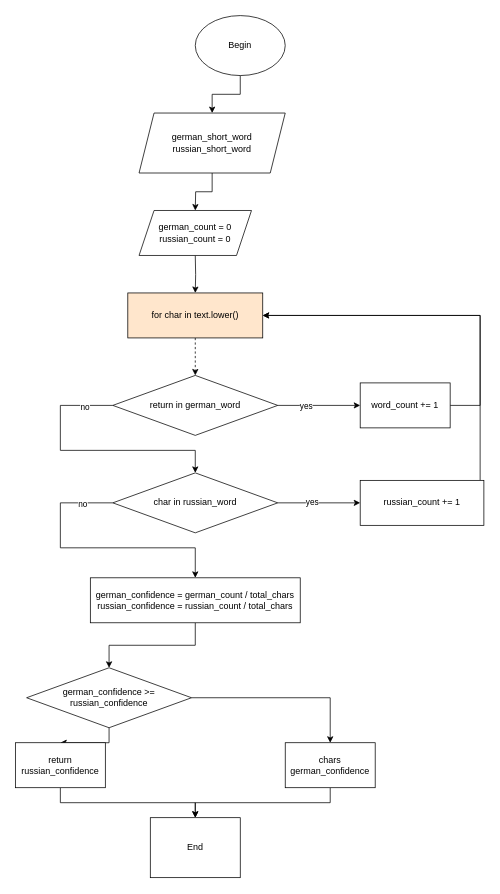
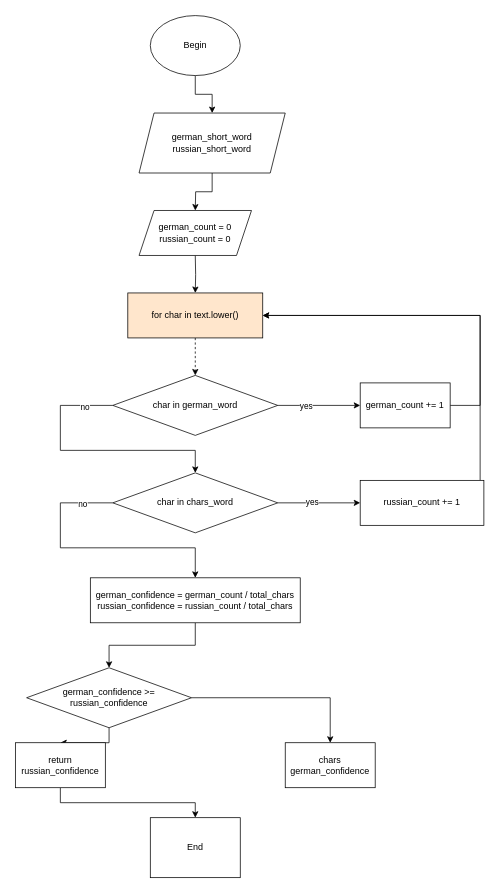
  <mxCell id="0" />
  <mxCell id="1" parent="0" />
  <mxCell id="2" style="edgeStyle=orthogonalEdgeStyle;rounded=0;orthogonalLoop=1;jettySize=auto;html=1;" parent="1" source="3" target="5" edge="1"><mxGeometry relative="1" as="geometry" /></mxCell>
- <mxCell id="3" value="Begin" style="ellipse;whiteSpace=wrap;html=1;" parent="1" vertex="1"><mxGeometry x="260" y="20" width="120" height="80" as="geometry" /></mxCell>
+ <mxCell id="3" value="Begin" style="ellipse;whiteSpace=wrap;html=1;" parent="1" vertex="1"><mxGeometry x="200" y="20" width="120" height="80" as="geometry" /></mxCell>
  <mxCell id="4" style="edgeStyle=orthogonalEdgeStyle;rounded=0;orthogonalLoop=1;jettySize=auto;html=1;" parent="1" source="5" edge="1"><mxGeometry relative="1" as="geometry"><mxPoint x="260" y="280" as="targetPoint" /></mxGeometry></mxCell>
  <mxCell id="5" value="german_short_word&lt;br&gt;russian_short_word" style="shape=parallelogram;perimeter=parallelogramPerimeter;whiteSpace=wrap;html=1;fixedSize=1;" parent="1" vertex="1"><mxGeometry x="185" y="150" width="195" height="80" as="geometry" /></mxCell>
  <mxCell id="6" style="edgeStyle=orthogonalEdgeStyle;rounded=0;orthogonalLoop=1;jettySize=auto;html=1;" parent="1" target="8" edge="1"><mxGeometry relative="1" as="geometry"><mxPoint x="260" y="340" as="sourcePoint" /></mxGeometry></mxCell>
  <mxCell id="7" style="edgeStyle=orthogonalEdgeStyle;rounded=0;orthogonalLoop=1;jettySize=auto;html=1;dashed=1;" parent="1" source="8" target="13" edge="1"><mxGeometry relative="1" as="geometry" /></mxCell>
  <mxCell id="8" value="for char in text.lower()" style="rounded=0;whiteSpace=wrap;html=1;fillColor=#ffe6cc;" parent="1" vertex="1"><mxGeometry x="170" y="390" width="180" height="60" as="geometry" /></mxCell>
  <mxCell id="9" style="edgeStyle=orthogonalEdgeStyle;rounded=0;orthogonalLoop=1;jettySize=auto;html=1;" parent="1" source="13" target="15" edge="1"><mxGeometry relative="1" as="geometry" /></mxCell>
  <mxCell id="10" value="yes" style="edgeLabel;html=1;align=center;verticalAlign=middle;resizable=0;points=[];" parent="9" vertex="1" connectable="0"><mxGeometry x="-0.32" relative="1" as="geometry"><mxPoint as="offset" /></mxGeometry></mxCell>
  <mxCell id="11" style="edgeStyle=orthogonalEdgeStyle;rounded=0;orthogonalLoop=1;jettySize=auto;html=1;" parent="1" source="13" target="20" edge="1"><mxGeometry relative="1" as="geometry"><Array as="points"><mxPoint x="80" y="540" /><mxPoint x="80" y="600" /><mxPoint x="260" y="600" /></Array></mxGeometry></mxCell>
  <mxCell id="12" value="no" style="edgeLabel;html=1;align=center;verticalAlign=middle;resizable=0;points=[];" vertex="1" connectable="0" parent="11"><mxGeometry x="-0.779" y="1" relative="1" as="geometry"><mxPoint as="offset" /></mxGeometry></mxCell>
- <mxCell id="13" value="return in german_word" style="rhombus;whiteSpace=wrap;html=1;" parent="1" vertex="1"><mxGeometry x="150" y="500" width="220" height="80" as="geometry" /></mxCell>
+ <mxCell id="13" value="char in german_word" style="rhombus;whiteSpace=wrap;html=1;" parent="1" vertex="1"><mxGeometry x="150" y="500" width="220" height="80" as="geometry" /></mxCell>
  <mxCell id="14" style="edgeStyle=orthogonalEdgeStyle;rounded=0;orthogonalLoop=1;jettySize=auto;html=1;entryX=1;entryY=0.5;entryDx=0;entryDy=0;" edge="1" parent="1" source="15" target="8"><mxGeometry relative="1" as="geometry"><Array as="points"><mxPoint x="640" y="540" /><mxPoint x="640" y="420" /></Array></mxGeometry></mxCell>
- <mxCell id="15" value="word_count += 1" style="rounded=0;whiteSpace=wrap;html=1;" parent="1" vertex="1"><mxGeometry x="480" y="510" width="120" height="60" as="geometry" /></mxCell>
+ <mxCell id="15" value="german_count += 1" style="rounded=0;whiteSpace=wrap;html=1;" parent="1" vertex="1"><mxGeometry x="480" y="510" width="120" height="60" as="geometry" /></mxCell>
  <mxCell id="16" style="edgeStyle=orthogonalEdgeStyle;rounded=0;orthogonalLoop=1;jettySize=auto;html=1;entryX=0;entryY=0.5;entryDx=0;entryDy=0;" parent="1" source="20" target="22" edge="1"><mxGeometry relative="1" as="geometry" /></mxCell>
  <mxCell id="17" value="yes" style="edgeLabel;html=1;align=center;verticalAlign=middle;resizable=0;points=[];" parent="16" vertex="1" connectable="0"><mxGeometry x="-0.187" y="1" relative="1" as="geometry"><mxPoint as="offset" /></mxGeometry></mxCell>
  <mxCell id="18" style="edgeStyle=orthogonalEdgeStyle;rounded=0;orthogonalLoop=1;jettySize=auto;html=1;" parent="1" source="20" target="24" edge="1"><mxGeometry relative="1" as="geometry"><Array as="points"><mxPoint x="80" y="670" /><mxPoint x="80" y="730" /><mxPoint x="260" y="730" /></Array></mxGeometry></mxCell>
  <mxCell id="19" value="no" style="edgeLabel;html=1;align=center;verticalAlign=middle;resizable=0;points=[];" vertex="1" connectable="0" parent="18"><mxGeometry x="-0.763" y="1" relative="1" as="geometry"><mxPoint as="offset" /></mxGeometry></mxCell>
- <mxCell id="20" value="char in russian_word" style="rhombus;whiteSpace=wrap;html=1;" parent="1" vertex="1"><mxGeometry x="150" y="630" width="220" height="80" as="geometry" /></mxCell>
+ <mxCell id="20" value="char in chars_word" style="rhombus;whiteSpace=wrap;html=1;" parent="1" vertex="1"><mxGeometry x="150" y="630" width="220" height="80" as="geometry" /></mxCell>
  <mxCell id="21" style="edgeStyle=orthogonalEdgeStyle;rounded=0;orthogonalLoop=1;jettySize=auto;html=1;entryX=1;entryY=0.5;entryDx=0;entryDy=0;" edge="1" parent="1" source="22" target="8"><mxGeometry relative="1" as="geometry"><Array as="points"><mxPoint x="640" y="670" /><mxPoint x="640" y="420" /></Array></mxGeometry></mxCell>
  <mxCell id="22" value="russian_count += 1" style="rounded=0;whiteSpace=wrap;html=1;" parent="1" vertex="1"><mxGeometry x="480" y="640" width="165" height="60" as="geometry" /></mxCell>
  <mxCell id="23" style="edgeStyle=orthogonalEdgeStyle;rounded=0;orthogonalLoop=1;jettySize=auto;html=1;" edge="1" parent="1" source="24" target="28"><mxGeometry relative="1" as="geometry" /></mxCell>
  <mxCell id="24" value="german_confidence = german_count / total_chars&lt;br&gt;russian_confidence = russian_count / total_chars" style="rounded=0;whiteSpace=wrap;html=1;" parent="1" vertex="1"><mxGeometry x="120" y="770" width="280" height="60" as="geometry" /></mxCell>
  <mxCell id="25" value="german_count = 0&lt;br&gt;russian_count = 0" style="shape=parallelogram;perimeter=parallelogramPerimeter;whiteSpace=wrap;html=1;fixedSize=1;" vertex="1" parent="1"><mxGeometry x="185" y="280" width="150" height="60" as="geometry" /></mxCell>
  <mxCell id="26" style="edgeStyle=orthogonalEdgeStyle;rounded=0;orthogonalLoop=1;jettySize=auto;html=1;" edge="1" parent="1" source="28" target="32"><mxGeometry relative="1" as="geometry" /></mxCell>
  <mxCell id="27" style="edgeStyle=orthogonalEdgeStyle;rounded=0;orthogonalLoop=1;jettySize=auto;html=1;" edge="1" parent="1" source="28" target="30"><mxGeometry relative="1" as="geometry" /></mxCell>
  <mxCell id="28" value="german_confidence &amp;gt;= russian_confidence" style="rhombus;whiteSpace=wrap;html=1;" vertex="1" parent="1"><mxGeometry x="35" y="890" width="220" height="80" as="geometry" /></mxCell>
  <mxCell id="29" style="edgeStyle=orthogonalEdgeStyle;rounded=0;orthogonalLoop=1;jettySize=auto;html=1;" edge="1" parent="1" source="30" target="33"><mxGeometry relative="1" as="geometry"><Array as="points"><mxPoint x="80" y="1070" /><mxPoint x="260" y="1070" /></Array></mxGeometry></mxCell>
  <mxCell id="30" value="return russian_confidence" style="rounded=0;whiteSpace=wrap;html=1;" vertex="1" parent="1"><mxGeometry x="20" y="990" width="120" height="60" as="geometry" /></mxCell>
- <mxCell id="31" style="edgeStyle=orthogonalEdgeStyle;rounded=0;orthogonalLoop=1;jettySize=auto;html=1;" edge="1" parent="1" source="32" target="33"><mxGeometry relative="1" as="geometry"><Array as="points"><mxPoint x="440" y="1070" /><mxPoint x="260" y="1070" /></Array></mxGeometry></mxCell>
  <mxCell id="32" value="chars german_confidence" style="rounded=0;whiteSpace=wrap;html=1;" vertex="1" parent="1"><mxGeometry x="380" y="990" width="120" height="60" as="geometry" /></mxCell>
  <mxCell id="33" value="End" style="whiteSpace=wrap;html=1;rounded=0;" vertex="1" parent="1"><mxGeometry x="200" y="1090" width="120" height="80" as="geometry" /></mxCell>
